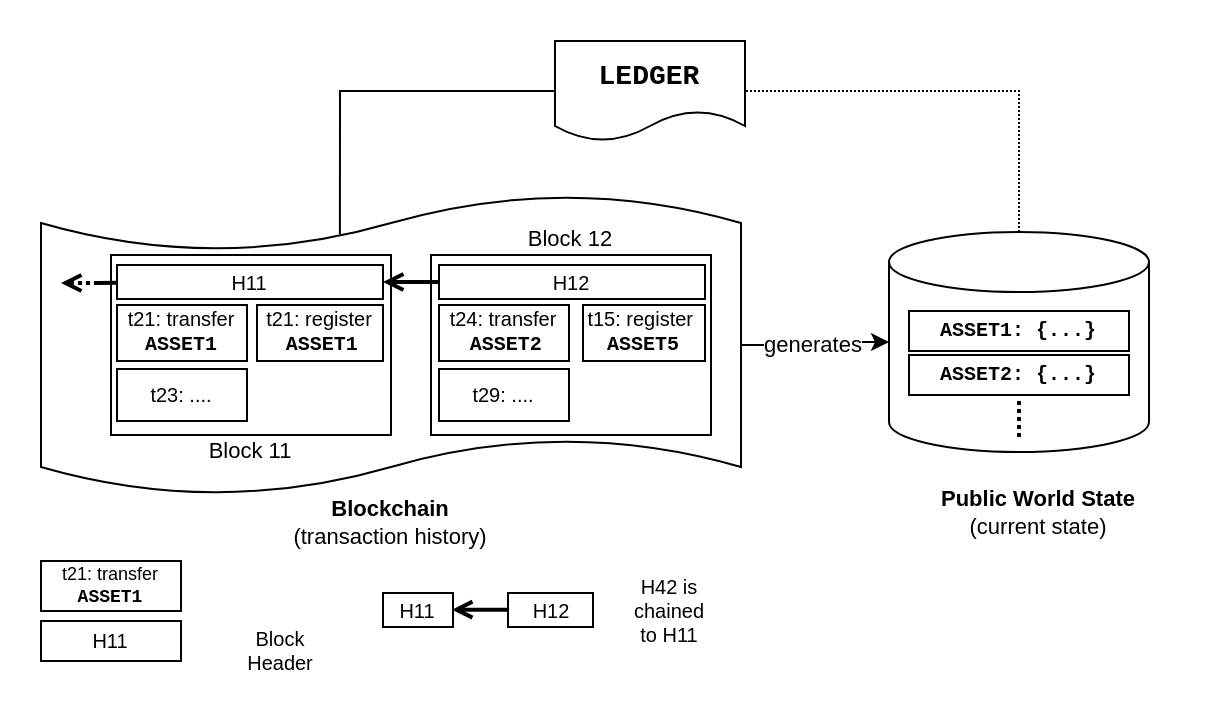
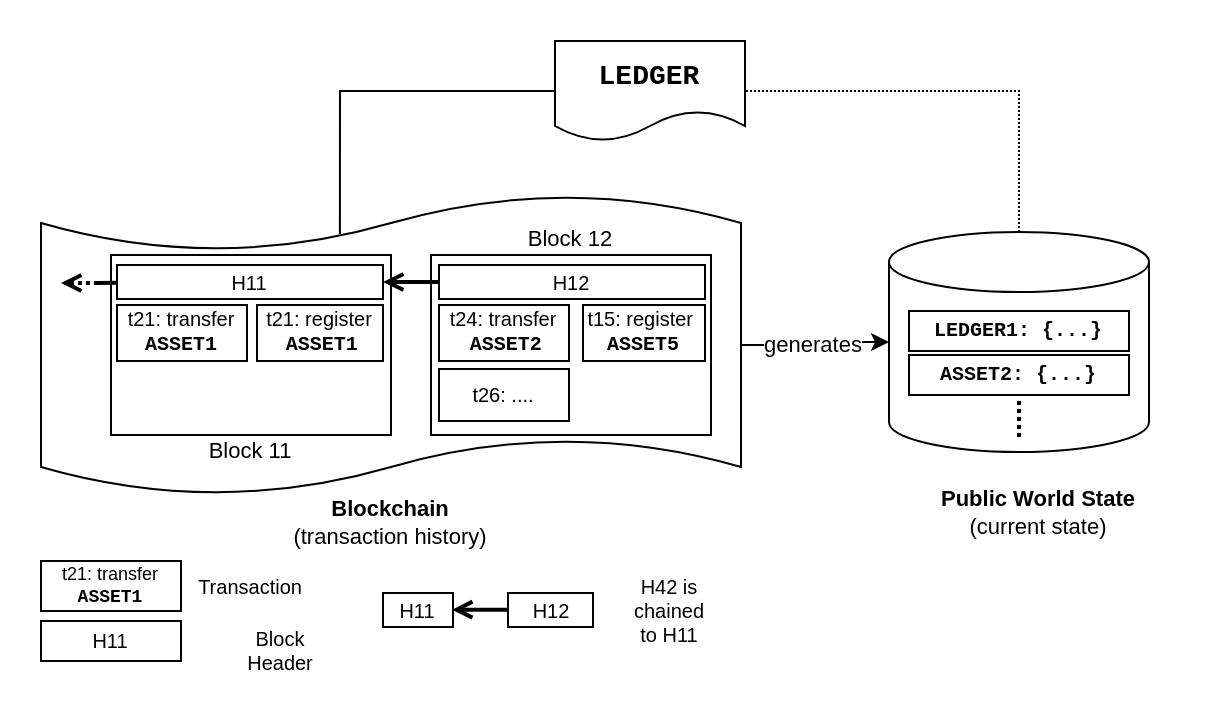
  <mxCell id="0" />
  <mxCell id="1" parent="0" />
  <mxCell id="2" style="edgeStyle=orthogonalEdgeStyle;rounded=0;orthogonalLoop=1;jettySize=auto;html=1;exitX=1;exitY=0.5;exitDx=0;exitDy=0;exitPerimeter=0;entryX=0;entryY=0.5;entryDx=0;entryDy=0;entryPerimeter=0;fontSize=11;" parent="1" source="4" target="20" edge="1"><mxGeometry relative="1" as="geometry" /></mxCell>
  <mxCell id="3" value="generates" style="edgeLabel;html=1;align=center;verticalAlign=middle;resizable=0;points=[];fontSize=11;" parent="2" vertex="1" connectable="0"><mxGeometry x="-0.073" y="1" relative="1" as="geometry"><mxPoint as="offset" /></mxGeometry></mxCell>
  <mxCell id="4" value="" style="shape=tape;whiteSpace=wrap;html=1;size=0.187;fillColor=default;strokeColor=default;" parent="1" vertex="1"><mxGeometry x="20" y="97" width="350" height="150" as="geometry" /></mxCell>
  <mxCell id="5" value="" style="rounded=0;whiteSpace=wrap;html=1;strokeColor=default;fillColor=default;" parent="1" vertex="1"><mxGeometry x="55" y="127" width="140" height="90" as="geometry" /></mxCell>
  <mxCell id="6" value="&lt;font style=&quot;font-size: 11px;&quot;&gt;Block 11&lt;/font&gt;" style="text;html=1;strokeColor=none;fillColor=none;align=center;verticalAlign=middle;whiteSpace=wrap;rounded=0;" parent="1" vertex="1"><mxGeometry x="100" y="219" width="50" height="11" as="geometry" /></mxCell>
  <mxCell id="7" value="&lt;font style=&quot;font-size: 10px;&quot;&gt;t21: transfer &lt;font style=&quot;font-size: 10px;&quot; face=&quot;Courier New&quot;&gt;&lt;b&gt;ASSET1&lt;/b&gt;&lt;/font&gt;&lt;/font&gt;" style="rounded=0;whiteSpace=wrap;html=1;fontSize=8;strokeColor=default;fillColor=default;" parent="1" vertex="1"><mxGeometry x="58" y="152" width="65" height="28" as="geometry" /></mxCell>
  <mxCell id="8" value="&lt;font style=&quot;font-size: 10px;&quot;&gt;&lt;span style=&quot;&quot;&gt;t21: register&lt;br&gt;&amp;nbsp;&lt;/span&gt;&lt;b style=&quot;font-family: &amp;quot;Courier New&amp;quot;;&quot;&gt;ASSET1&lt;/b&gt;&lt;/font&gt;" style="rounded=0;whiteSpace=wrap;html=1;fontSize=8;strokeColor=default;fillColor=default;" parent="1" vertex="1"><mxGeometry x="128" y="152" width="63" height="28" as="geometry" /></mxCell>
- <mxCell id="9" value="&lt;span style=&quot;&quot;&gt;&lt;font style=&quot;font-size: 10px;&quot;&gt;t23: ....&lt;/font&gt;&lt;/span&gt;" style="rounded=0;whiteSpace=wrap;html=1;fontSize=8;strokeColor=default;fillColor=default;" parent="1" vertex="1"><mxGeometry x="58" y="184" width="65" height="26" as="geometry" /></mxCell>
  <mxCell id="10" value="" style="rounded=0;whiteSpace=wrap;html=1;strokeColor=default;fillColor=default;" parent="1" vertex="1"><mxGeometry x="215" y="127" width="140" height="90" as="geometry" /></mxCell>
  <mxCell id="11" value="&lt;font style=&quot;font-size: 11px;&quot;&gt;Block 12&lt;/font&gt;" style="text;html=1;strokeColor=none;fillColor=none;align=center;verticalAlign=middle;whiteSpace=wrap;rounded=0;" parent="1" vertex="1"><mxGeometry x="260" y="113.5" width="50" height="11" as="geometry" /></mxCell>
  <mxCell id="12" value="&lt;font style=&quot;font-size: 10px;&quot;&gt;&lt;span style=&quot;&quot;&gt;t24: transfer&lt;br&gt;&amp;nbsp;&lt;/span&gt;&lt;b style=&quot;font-family: &amp;quot;Courier New&amp;quot;;&quot;&gt;ASSET2&lt;/b&gt;&lt;/font&gt;" style="rounded=0;whiteSpace=wrap;html=1;fontSize=8;strokeColor=default;fillColor=default;" parent="1" vertex="1"><mxGeometry x="219" y="152" width="65" height="28" as="geometry" /></mxCell>
  <mxCell id="13" value="&lt;font style=&quot;font-size: 10px;&quot;&gt;&lt;span style=&quot;&quot;&gt;t15: register&amp;nbsp;&lt;br&gt;&lt;/span&gt;&lt;b style=&quot;font-family: &amp;quot;Courier New&amp;quot;;&quot;&gt;ASSET5&lt;/b&gt;&lt;/font&gt;" style="rounded=0;whiteSpace=wrap;html=1;fontSize=8;strokeColor=default;fillColor=default;" parent="1" vertex="1"><mxGeometry x="291" y="152" width="61" height="28" as="geometry" /></mxCell>
- <mxCell id="14" value="&lt;span style=&quot;&quot;&gt;&lt;font style=&quot;font-size: 10px;&quot;&gt;t29: ....&lt;/font&gt;&lt;/span&gt;" style="rounded=0;whiteSpace=wrap;html=1;fontSize=8;strokeColor=default;fillColor=default;" parent="1" vertex="1"><mxGeometry x="219" y="184" width="65" height="26" as="geometry" /></mxCell>
+ <mxCell id="14" value="&lt;span style=&quot;&quot;&gt;&lt;font style=&quot;font-size: 10px;&quot;&gt;t26: ....&lt;/font&gt;&lt;/span&gt;" style="rounded=0;whiteSpace=wrap;html=1;fontSize=8;strokeColor=default;fillColor=default;" parent="1" vertex="1"><mxGeometry x="219" y="184" width="65" height="26" as="geometry" /></mxCell>
  <mxCell id="15" value="" style="endArrow=none;html=1;rounded=0;fontSize=8;exitX=1;exitY=0.5;exitDx=0;exitDy=0;entryX=0;entryY=0.5;entryDx=0;entryDy=0;strokeWidth=2;startArrow=open;startFill=0;" parent="1" source="27" target="28" edge="1"><mxGeometry width="50" height="50" relative="1" as="geometry"><mxPoint x="195" y="141" as="sourcePoint" /><mxPoint x="215" y="141" as="targetPoint" /></mxGeometry></mxCell>
  <mxCell id="16" value="" style="endArrow=none;html=1;rounded=0;fontSize=8;entryX=0;entryY=0.5;entryDx=0;entryDy=0;strokeWidth=2;" parent="1" edge="1"><mxGeometry width="50" height="50" relative="1" as="geometry"><mxPoint x="48" y="141" as="sourcePoint" /><mxPoint x="58" y="140.86" as="targetPoint" /></mxGeometry></mxCell>
  <mxCell id="17" value="" style="endArrow=none;html=1;rounded=0;fontSize=8;dashed=1;dashPattern=1 1;strokeWidth=2;startArrow=open;startFill=0;" parent="1" edge="1"><mxGeometry width="50" height="50" relative="1" as="geometry"><mxPoint x="30" y="141.05" as="sourcePoint" /><mxPoint x="48" y="141" as="targetPoint" /><Array as="points"><mxPoint x="30" y="141.05" /></Array></mxGeometry></mxCell>
  <mxCell id="18" value="&lt;b&gt;Blockchain&lt;/b&gt;&lt;br&gt;(transaction history)" style="text;html=1;strokeColor=none;fillColor=none;align=center;verticalAlign=middle;whiteSpace=wrap;rounded=0;fontSize=11;" parent="1" vertex="1"><mxGeometry x="130" y="246" width="130" height="30" as="geometry" /></mxCell>
  <mxCell id="19" style="edgeStyle=orthogonalEdgeStyle;rounded=0;orthogonalLoop=1;jettySize=auto;html=1;exitX=0.5;exitY=0;exitDx=0;exitDy=0;exitPerimeter=0;entryX=1;entryY=0.5;entryDx=0;entryDy=0;dashed=1;dashPattern=1 1;fontFamily=Courier New;fontSize=11;endArrow=none;endFill=0;" parent="1" source="20" target="26" edge="1"><mxGeometry relative="1" as="geometry" /></mxCell>
  <mxCell id="20" value="" style="shape=cylinder3;whiteSpace=wrap;html=1;boundedLbl=1;backgroundOutline=1;size=15;fontSize=11;strokeColor=default;fillColor=default;" parent="1" vertex="1"><mxGeometry x="444" y="115.5" width="130" height="110" as="geometry" /></mxCell>
  <mxCell id="21" value="&lt;b&gt;Public World&lt;/b&gt; &lt;b&gt;State&lt;/b&gt;&lt;br&gt;(current state)" style="text;html=1;strokeColor=none;fillColor=none;align=center;verticalAlign=middle;whiteSpace=wrap;rounded=0;fontSize=11;" parent="1" vertex="1"><mxGeometry x="454" y="241" width="130" height="30" as="geometry" /></mxCell>
- <mxCell id="22" value="&lt;font size=&quot;1&quot; face=&quot;Courier New&quot;&gt;&lt;b style=&quot;&quot;&gt;ASSET1: {...}&lt;/b&gt;&lt;/font&gt;" style="rounded=0;whiteSpace=wrap;html=1;fontSize=8;strokeColor=#000000;fillColor=default;" parent="1" vertex="1"><mxGeometry x="454" y="155" width="110" height="20" as="geometry" /></mxCell>
+ <mxCell id="22" value="&lt;font size=&quot;1&quot; face=&quot;Courier New&quot;&gt;&lt;b style=&quot;&quot;&gt;LEDGER1: {...}&lt;/b&gt;&lt;/font&gt;" style="rounded=0;whiteSpace=wrap;html=1;fontSize=8;strokeColor=#000000;fillColor=default;" parent="1" vertex="1"><mxGeometry x="454" y="155" width="110" height="20" as="geometry" /></mxCell>
  <mxCell id="23" value="&lt;span style=&quot;&quot;&gt;&lt;font size=&quot;1&quot; face=&quot;Courier New&quot;&gt;&lt;b style=&quot;&quot;&gt;ASSET2: {...}&lt;/b&gt;&lt;/font&gt;&lt;/span&gt;" style="rounded=0;whiteSpace=wrap;html=1;fontSize=8;strokeColor=#000000;fillColor=default;" parent="1" vertex="1"><mxGeometry x="454" y="177" width="110" height="20" as="geometry" /></mxCell>
  <mxCell id="24" value="" style="endArrow=none;dashed=1;html=1;dashPattern=1 1;strokeWidth=2;rounded=0;fontFamily=Courier New;fontSize=11;entryX=0.5;entryY=1;entryDx=0;entryDy=0;" parent="1" edge="1"><mxGeometry width="50" height="50" relative="1" as="geometry"><mxPoint x="509" y="218" as="sourcePoint" /><mxPoint x="509" y="200" as="targetPoint" /></mxGeometry></mxCell>
  <mxCell id="25" style="edgeStyle=orthogonalEdgeStyle;rounded=0;orthogonalLoop=1;jettySize=auto;html=1;exitX=0;exitY=0.5;exitDx=0;exitDy=0;entryX=0.427;entryY=0.13;entryDx=0;entryDy=0;entryPerimeter=0;fontFamily=Courier New;fontSize=11;endArrow=none;endFill=0;" parent="1" source="26" target="4" edge="1"><mxGeometry relative="1" as="geometry" /></mxCell>
  <mxCell id="26" value="&lt;b&gt;&lt;font style=&quot;font-size: 14px;&quot;&gt;LEDGER&lt;/font&gt;&lt;/b&gt;" style="shape=document;whiteSpace=wrap;html=1;boundedLbl=1;fontFamily=Courier New;fontSize=11;strokeColor=#000000;fillColor=default;" parent="1" vertex="1"><mxGeometry x="277" y="20" width="95" height="50" as="geometry" /></mxCell>
  <mxCell id="27" value="&lt;font style=&quot;font-size: 10px;&quot;&gt;H11&lt;/font&gt;" style="rounded=0;whiteSpace=wrap;html=1;fontSize=8;strokeColor=default;fillColor=default;" parent="1" vertex="1"><mxGeometry x="58" y="132" width="133" height="17" as="geometry" /></mxCell>
  <mxCell id="28" value="&lt;font style=&quot;font-size: 10px;&quot;&gt;H12&lt;/font&gt;" style="rounded=0;whiteSpace=wrap;html=1;fontSize=8;strokeColor=default;fillColor=default;" parent="1" vertex="1"><mxGeometry x="219" y="132" width="133" height="17" as="geometry" /></mxCell>
  <mxCell id="29" value="&lt;font style=&quot;font-size: 9px;&quot;&gt;t21: transfer &lt;font style=&quot;font-size: 9px;&quot; face=&quot;Courier New&quot;&gt;&lt;b&gt;ASSET1&lt;/b&gt;&lt;/font&gt;&lt;/font&gt;" style="rounded=0;whiteSpace=wrap;html=1;fontSize=8;strokeColor=default;fillColor=default;" parent="1" vertex="1"><mxGeometry x="20" y="280" width="70" height="25" as="geometry" /></mxCell>
+ <mxCell id="30" value="Transaction" style="text;html=1;strokeColor=none;fillColor=none;align=center;verticalAlign=middle;whiteSpace=wrap;rounded=0;fontFamily=Helvetica;fontSize=10;fontColor=#000000;" parent="1" vertex="1"><mxGeometry x="95" y="282.5" width="60" height="20" as="geometry" /></mxCell>
  <mxCell id="31" value="&lt;font style=&quot;font-size: 10px;&quot;&gt;H11&lt;/font&gt;" style="rounded=0;whiteSpace=wrap;html=1;fontSize=8;strokeColor=default;fillColor=default;" parent="1" vertex="1"><mxGeometry x="20" y="310" width="70" height="20" as="geometry" /></mxCell>
  <mxCell id="32" value="Block Header" style="text;html=1;strokeColor=none;fillColor=none;align=center;verticalAlign=middle;whiteSpace=wrap;rounded=0;fontFamily=Helvetica;fontSize=10;fontColor=#000000;" parent="1" vertex="1"><mxGeometry x="109.5" y="315" width="60" height="20" as="geometry" /></mxCell>
  <mxCell id="33" value="H11" style="rounded=0;whiteSpace=wrap;html=1;fontSize=10;strokeColor=default;fillColor=default;" parent="1" vertex="1"><mxGeometry x="191" y="296" width="35" height="17" as="geometry" /></mxCell>
  <mxCell id="34" value="H12" style="rounded=0;whiteSpace=wrap;html=1;fontSize=10;strokeColor=default;fillColor=default;" parent="1" vertex="1"><mxGeometry x="253.5" y="296" width="42.5" height="17" as="geometry" /></mxCell>
  <mxCell id="35" value="" style="endArrow=none;html=1;rounded=0;fontSize=8;exitX=1;exitY=0.5;exitDx=0;exitDy=0;entryX=0;entryY=0.5;entryDx=0;entryDy=0;strokeWidth=2;startArrow=open;startFill=0;" parent="1" edge="1"><mxGeometry width="50" height="50" relative="1" as="geometry"><mxPoint x="225.5" y="304.33" as="sourcePoint" /><mxPoint x="253.5" y="304.33" as="targetPoint" /></mxGeometry></mxCell>
  <mxCell id="36" value="H42 is chained &lt;br style=&quot;font-size: 10px;&quot;&gt;to H11" style="text;html=1;strokeColor=none;fillColor=none;align=center;verticalAlign=middle;whiteSpace=wrap;rounded=0;fontFamily=Helvetica;fontSize=10;fontColor=#000000;" parent="1" vertex="1"><mxGeometry x="303" y="294.5" width="63" height="20" as="geometry" /></mxCell>
